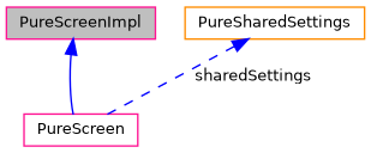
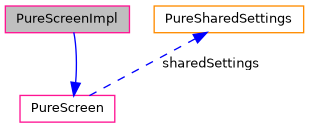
  digraph {
    node [color=deeppink fillcolor=white fontname=Helvetica fontsize=10 shape=record style=filled]
    edge [color=blue dir=back fontname=Helvetica fontsize=10 labelfontname=Helvetica labelfontsize=10]
    n1 [fillcolor=grey75 fontcolor=black height=0.2 label=PureScreenImpl width=0.4]
    n2 [height=0.2 label=PureScreen width=0.4]
    n3 [color=darkorange height=0.2 label=PureSharedSettings width=0.4]
-   n1 -> n2 [style=solid]
+   n2 -> n1 [style=solid]
    n3 -> n2 [label=" sharedSettings" style=dashed]
  }
